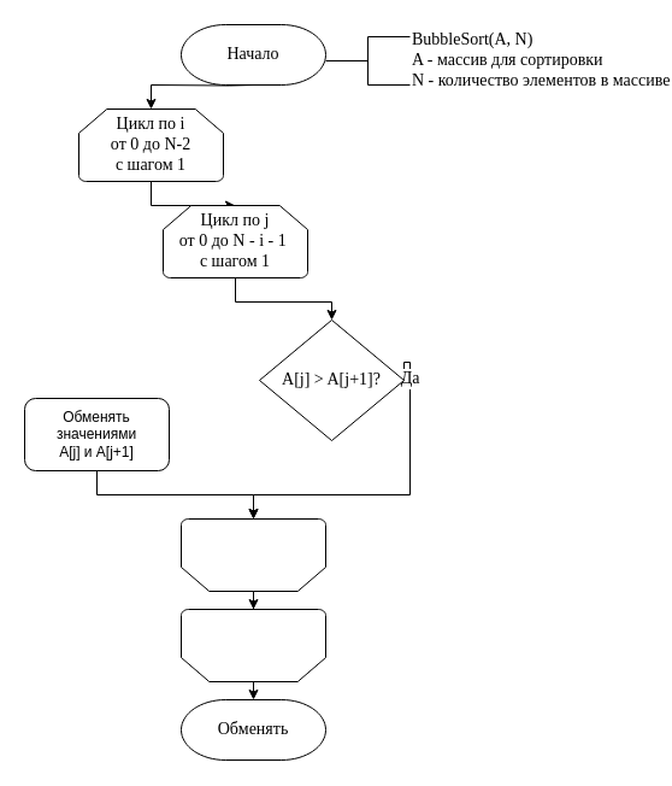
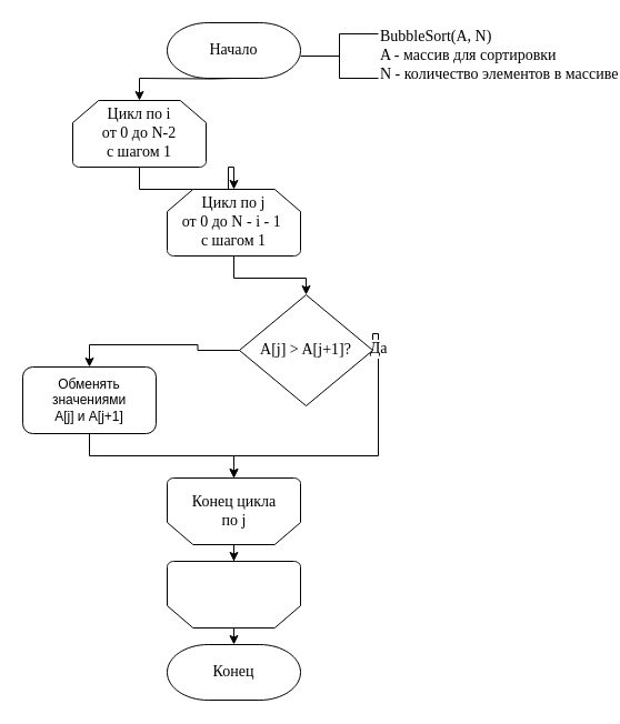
  <mxCell id="0" />
  <mxCell id="1" parent="0" />
  <mxCell id="2" style="edgeStyle=orthogonalEdgeStyle;rounded=0;orthogonalLoop=1;jettySize=auto;html=1;exitX=0.5;exitY=1;exitDx=0;exitDy=0;entryX=0.5;entryY=0;entryDx=0;entryDy=0;entryPerimeter=0;fontFamily=Times New Roman;fontSize=14;" parent="1" target="4" edge="1"><mxGeometry relative="1" as="geometry"><mxPoint x="210" y="70" as="sourcePoint" /></mxGeometry></mxCell>
  <mxCell id="3" style="edgeStyle=orthogonalEdgeStyle;rounded=0;orthogonalLoop=1;jettySize=auto;html=1;exitX=0.5;exitY=1;exitDx=0;exitDy=0;exitPerimeter=0;entryX=0.5;entryY=0;entryDx=0;entryDy=0;entryPerimeter=0;fontFamily=Times New Roman;fontSize=14;" parent="1" source="4" target="7" edge="1"><mxGeometry relative="1" as="geometry" /></mxCell>
  <mxCell id="4" value="Цикл по i &lt;br style=&quot;font-size: 14px;&quot;&gt;от 0 до N-2 &lt;br style=&quot;font-size: 14px;&quot;&gt;с шагом 1" style="strokeWidth=1;html=1;shape=mxgraph.flowchart.loop_limit;whiteSpace=wrap;fontFamily=Times New Roman;fontSize=14;" parent="1" vertex="1"><mxGeometry x="65" y="90" width="120" height="60" as="geometry" /></mxCell>
  <mxCell id="5" value="BubbleSort(A, N)&lt;br style=&quot;font-size: 14px;&quot;&gt;A - массив для сортировки&lt;br style=&quot;font-size: 14px;&quot;&gt;N - количество элементов в массиве" style="strokeWidth=1;html=1;shape=mxgraph.flowchart.annotation_2;align=left;labelPosition=right;pointerEvents=1;fontFamily=Times New Roman;fontSize=14;" parent="1" vertex="1"><mxGeometry x="270" y="30" width="70" height="40" as="geometry" /></mxCell>
  <mxCell id="6" style="edgeStyle=orthogonalEdgeStyle;rounded=0;orthogonalLoop=1;jettySize=auto;html=1;exitX=0.5;exitY=1;exitDx=0;exitDy=0;exitPerimeter=0;entryX=0.5;entryY=0;entryDx=0;entryDy=0;entryPerimeter=0;fontFamily=Times New Roman;fontSize=14;" parent="1" source="7" target="10" edge="1"><mxGeometry relative="1" as="geometry" /></mxCell>
- <mxCell id="7" value="Цикл по j&lt;br style=&quot;font-size: 14px;&quot;&gt;от 0 до N - i - 1&amp;nbsp;&lt;br style=&quot;font-size: 14px;&quot;&gt;с шагом 1" style="strokeWidth=1;html=1;shape=mxgraph.flowchart.loop_limit;whiteSpace=wrap;fontFamily=Times New Roman;fontSize=14;" parent="1" vertex="1"><mxGeometry x="135" y="170" width="120" height="60" as="geometry" /></mxCell>
+ <mxCell id="7" value="Цикл по j&lt;br style=&quot;font-size: 14px;&quot;&gt;от 0 до N - i - 1&amp;nbsp;&lt;br style=&quot;font-size: 14px;&quot;&gt;с шагом 1" style="strokeWidth=1;html=1;shape=mxgraph.flowchart.loop_limit;whiteSpace=wrap;fontFamily=Times New Roman;fontSize=14;" parent="1" vertex="1"><mxGeometry x="150" y="170" width="120" height="60" as="geometry" /></mxCell>
+ <mxCell id="8" style="edgeStyle=orthogonalEdgeStyle;rounded=0;orthogonalLoop=1;jettySize=auto;html=1;entryX=0.5;entryY=0;entryDx=0;entryDy=0;fontFamily=Times New Roman;fontSize=14;" parent="1" source="10" target="12" edge="1"><mxGeometry relative="1" as="geometry" /></mxCell>
  <mxCell id="9" value="Да" style="edgeStyle=orthogonalEdgeStyle;rounded=0;orthogonalLoop=1;jettySize=auto;html=1;exitX=1;exitY=0.5;exitDx=0;exitDy=0;exitPerimeter=0;entryX=0.5;entryY=1;entryDx=0;entryDy=0;entryPerimeter=0;fontFamily=Times New Roman;fontSize=14;" parent="1" source="10" target="14" edge="1"><mxGeometry x="-0.758" relative="1" as="geometry"><Array as="points"><mxPoint x="340" y="300" /><mxPoint x="340" y="410" /><mxPoint x="210" y="410" /></Array><mxPoint as="offset" /></mxGeometry></mxCell>
  <mxCell id="10" value="A[j] &amp;gt; A[j+1]?" style="strokeWidth=1;html=1;shape=mxgraph.flowchart.decision;whiteSpace=wrap;fontFamily=Times New Roman;fontSize=14;" parent="1" vertex="1"><mxGeometry x="215" y="265" width="120" height="100" as="geometry" /></mxCell>
  <mxCell id="11" style="edgeStyle=orthogonalEdgeStyle;rounded=0;orthogonalLoop=1;jettySize=auto;html=1;exitX=0.5;exitY=1;exitDx=0;exitDy=0;entryX=0.5;entryY=1;entryDx=0;entryDy=0;entryPerimeter=0;fontFamily=Times New Roman;fontSize=14;" parent="1" source="12" target="14" edge="1"><mxGeometry relative="1" as="geometry" /></mxCell>
  <mxCell id="12" value="Обменять значениями &lt;br&gt;A[j] и A[j+1]" style="whiteSpace=wrap;html=1;strokeWidth=1;rounded=1;" parent="1" vertex="1"><mxGeometry x="20" y="330" width="120" height="60" as="geometry" /></mxCell>
  <mxCell id="13" style="edgeStyle=orthogonalEdgeStyle;rounded=0;orthogonalLoop=1;jettySize=auto;html=1;entryX=0.5;entryY=1;entryDx=0;entryDy=0;entryPerimeter=0;fontFamily=Times New Roman;fontSize=14;" parent="1" source="14" target="17" edge="1"><mxGeometry relative="1" as="geometry" /></mxCell>
  <mxCell id="14" value="" style="strokeWidth=1;html=1;shape=mxgraph.flowchart.loop_limit;whiteSpace=wrap;rotation=-180;fontFamily=Times New Roman;fontSize=14;" parent="1" vertex="1"><mxGeometry x="150" y="430" width="120" height="60" as="geometry" /></mxCell>
+ <mxCell id="15" value="Конец цикла &lt;br style=&quot;font-size: 14px;&quot;&gt;по j" style="text;html=1;strokeColor=none;fillColor=none;align=center;verticalAlign=middle;whiteSpace=wrap;rounded=0;fontFamily=Times New Roman;fontSize=14;" parent="1" vertex="1"><mxGeometry x="162.5" y="450" width="95" height="20" as="geometry" /></mxCell>
  <mxCell id="16" style="edgeStyle=orthogonalEdgeStyle;rounded=0;orthogonalLoop=1;jettySize=auto;html=1;exitX=0.5;exitY=0;exitDx=0;exitDy=0;exitPerimeter=0;entryX=0.5;entryY=0;entryDx=0;entryDy=0;fontFamily=Times New Roman;fontSize=14;" parent="1" source="17" edge="1"><mxGeometry relative="1" as="geometry"><mxPoint x="210" y="580" as="targetPoint" /></mxGeometry></mxCell>
  <mxCell id="17" value="" style="strokeWidth=1;html=1;shape=mxgraph.flowchart.loop_limit;whiteSpace=wrap;rotation=-180;fontFamily=Times New Roman;fontSize=14;" parent="1" vertex="1"><mxGeometry x="150" y="505" width="120" height="60" as="geometry" /></mxCell>
  <mxCell id="18" value="Начало" style="strokeWidth=1;html=1;shape=mxgraph.flowchart.terminator;whiteSpace=wrap;fontFamily=Times New Roman;fontSize=14;" vertex="1" parent="1"><mxGeometry x="150" y="20" width="120" height="50" as="geometry" /></mxCell>
- <mxCell id="19" value="Обменять" style="strokeWidth=1;html=1;shape=mxgraph.flowchart.terminator;whiteSpace=wrap;fontFamily=Times New Roman;fontSize=14;" vertex="1" parent="1"><mxGeometry x="150" y="580" width="120" height="50" as="geometry" /></mxCell>
+ <mxCell id="19" value="Конец" style="strokeWidth=1;html=1;shape=mxgraph.flowchart.terminator;whiteSpace=wrap;fontFamily=Times New Roman;fontSize=14;" vertex="1" parent="1"><mxGeometry x="150" y="580" width="120" height="50" as="geometry" /></mxCell>
